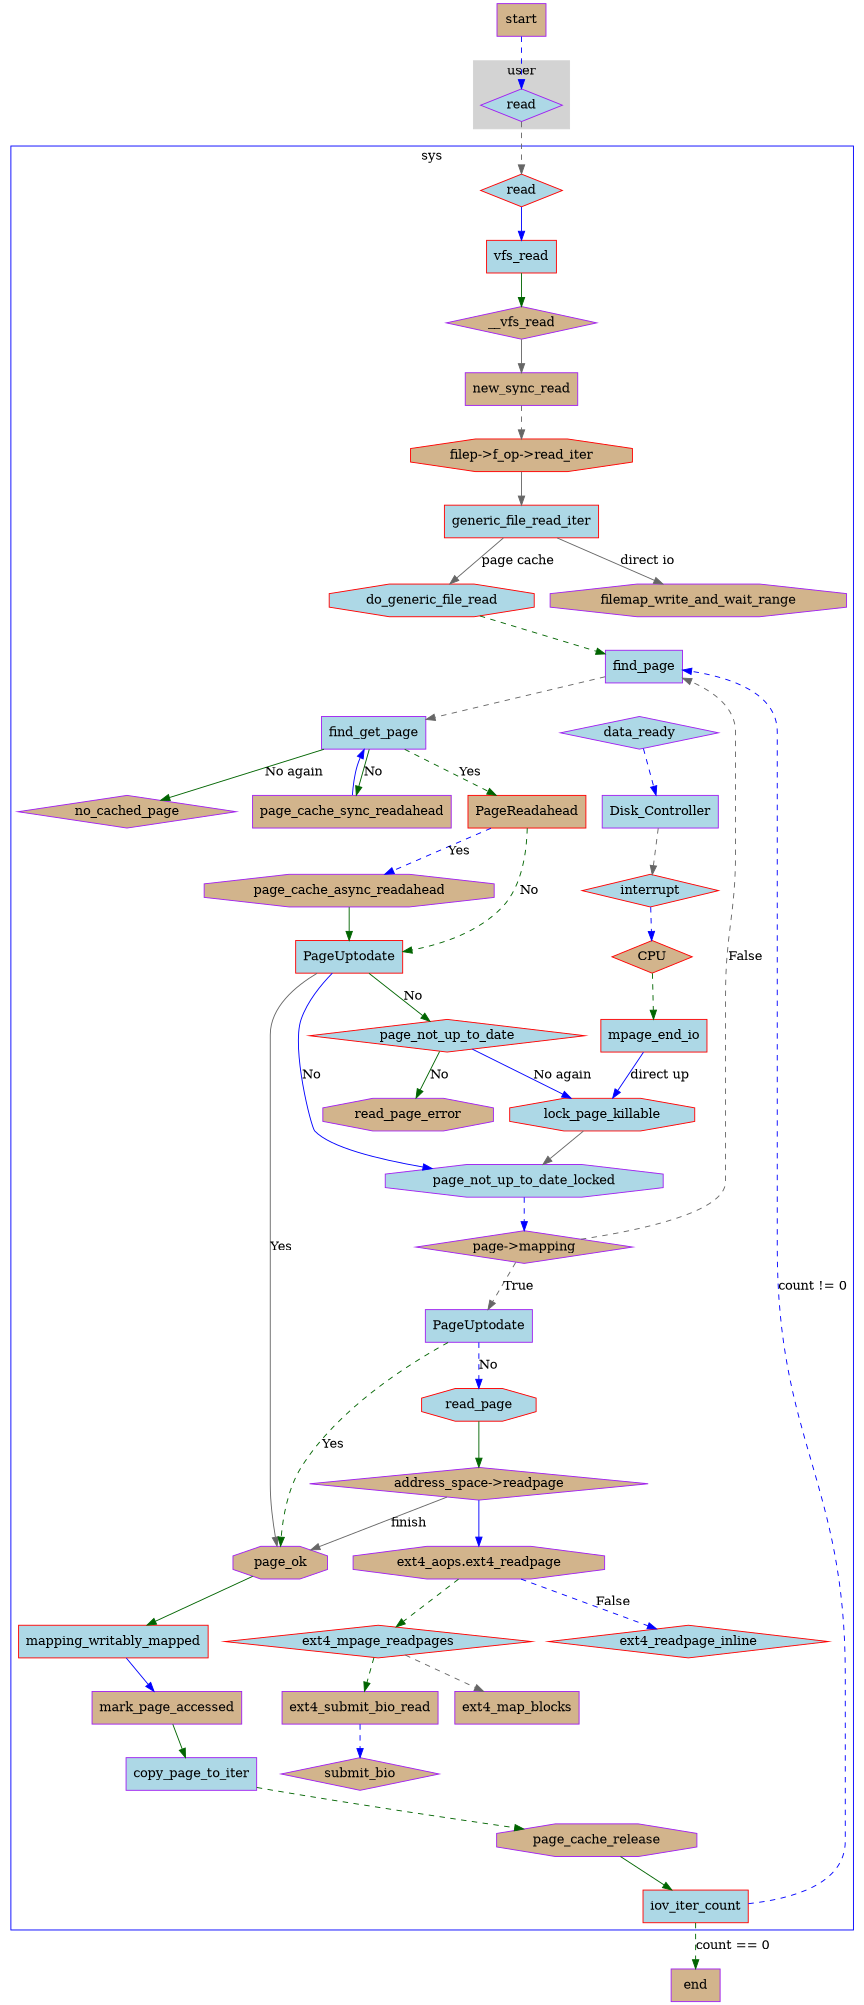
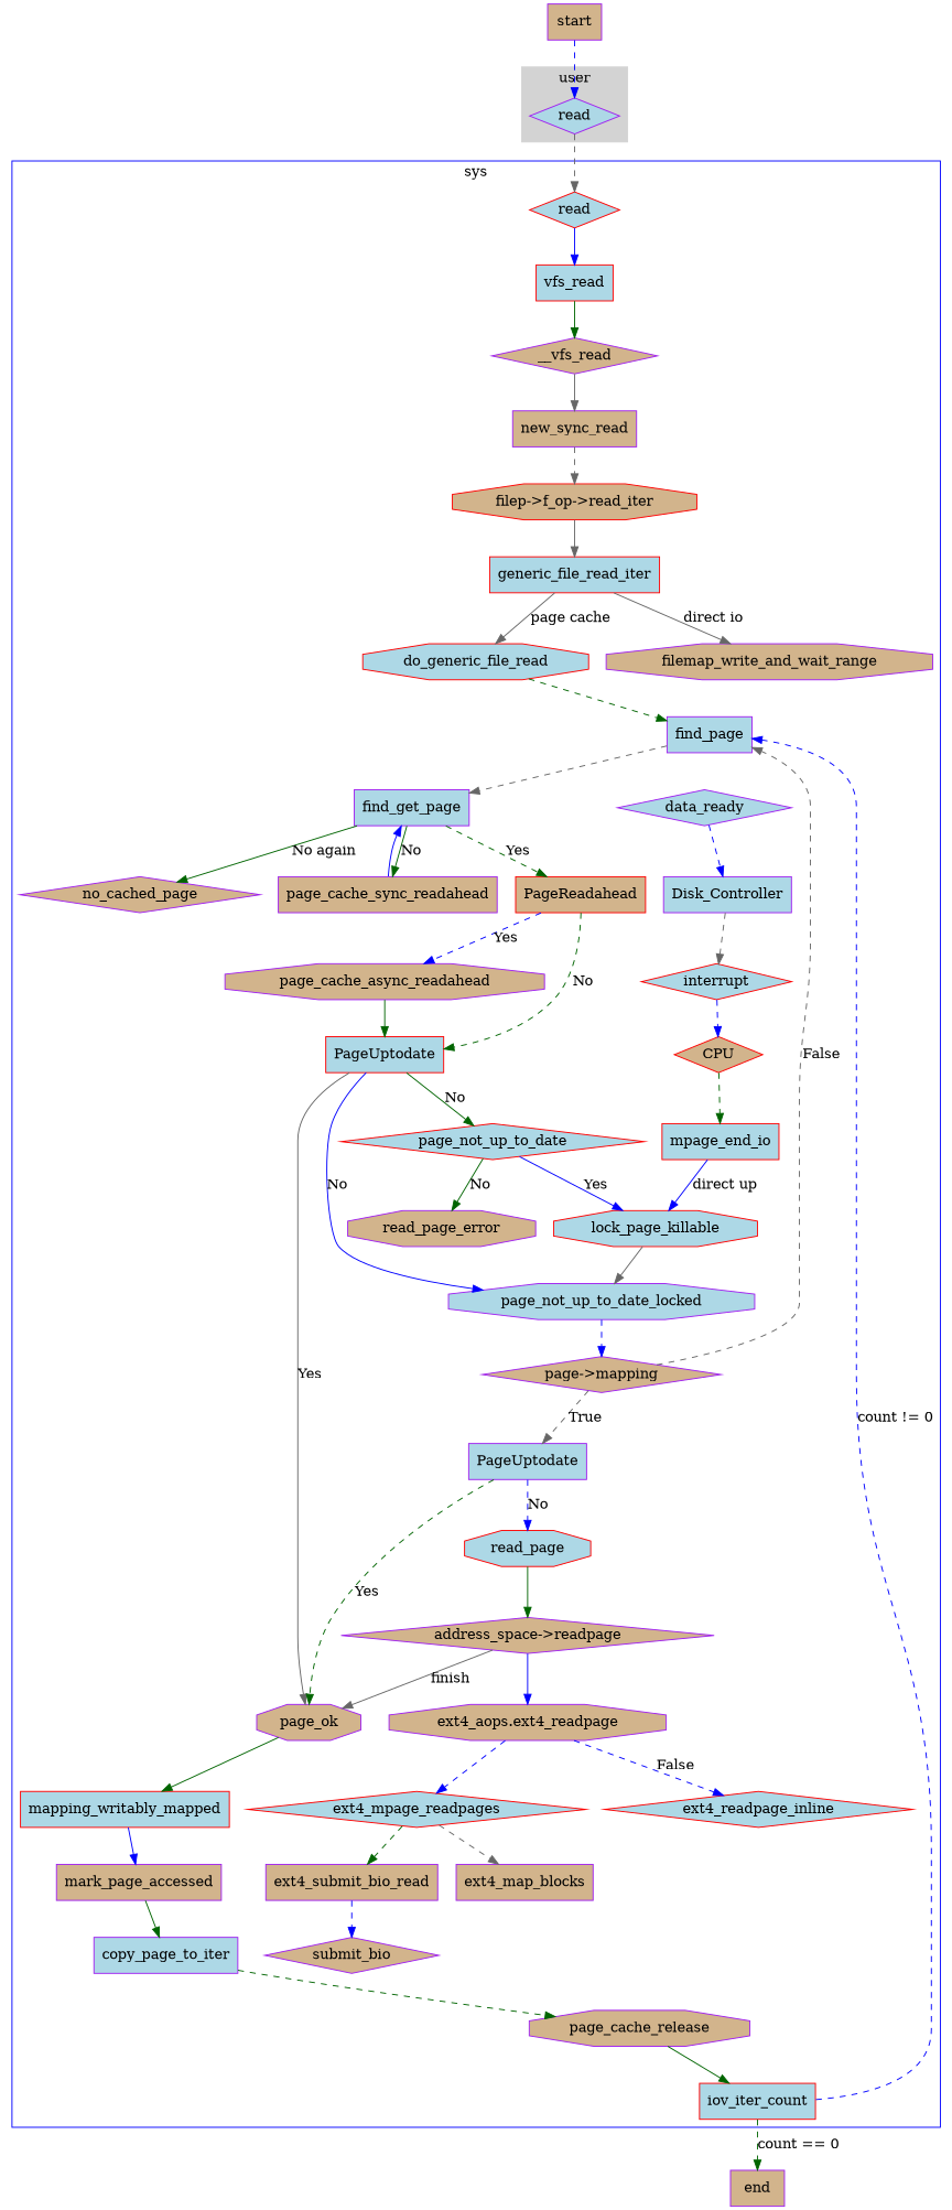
  digraph {
    node [color=purple fillcolor=lightblue shape=box style=filled]
    edge [color=darkgreen style=dashed]
    n1 [color=red label=read shape=diamond]
    n2 [color=red label=vfs_read]
    n3 [fillcolor=tan label=__vfs_read shape=diamond]
    n4 [fillcolor=tan label=new_sync_read]
    n5 [color=red fillcolor=tan label="filep->f_op->read_iter" shape=octagon]
    n6 [color=red label=generic_file_read_iter]
    n7 [color=red label=do_generic_file_read shape=octagon]
    n8 [fillcolor=tan label=filemap_write_and_wait_range shape=octagon]
    find_page
    n10 [label=find_get_page]
    n11 [fillcolor=tan label=page_cache_sync_readahead]
    no_cached_page [fillcolor=tan shape=diamond]
    n13 [color=red fillcolor=tan label=PageReadahead]
    n14 [fillcolor=tan label=page_cache_async_readahead shape=octagon]
    n15 [color=red label=PageUptodate]
    n16 [fillcolor=tan label=page_ok shape=octagon]
    n17 [color=red label=page_not_up_to_date shape=diamond]
    n18 [label=page_not_up_to_date_locked shape=octagon]
    n19 [color=red label=mapping_writably_mapped]
    n20 [color=red label=lock_page_killable shape=octagon]
    read_page_error [fillcolor=tan shape=octagon]
    n22 [fillcolor=tan label="page->mapping" shape=diamond]
    n23 [fillcolor=tan label=mark_page_accessed]
    n24 [label=copy_page_to_iter]
    n25 [fillcolor=tan label=page_cache_release shape=octagon]
    n26 [color=red label=iov_iter_count]
    n27 [label=PageUptodate]
    n28 [color=red label=read_page shape=octagon]
    n29 [fillcolor=tan label="address_space->readpage" shape=diamond]
    n30 [fillcolor=tan label="ext4_aops.ext4_readpage" shape=octagon]
    n31 [color=red label=ext4_readpage_inline shape=diamond]
    n32 [color=red label=ext4_mpage_readpages shape=diamond]
    n33 [fillcolor=tan label=ext4_map_blocks]
    n34 [fillcolor=tan label=ext4_submit_bio_read]
    n35 [fillcolor=tan label=submit_bio shape=diamond]
    n36 [color=red label=mpage_end_io]
    data_ready [shape=diamond]
    Disk_Controller
    interrupt [color=red shape=diamond]
    CPU [color=red fillcolor=tan shape=diamond]
    n41 [label=read shape=diamond]
    end [fillcolor=tan]
    start [fillcolor=tan]
    subgraph cluster_1 {
      color=blue
      label=sys
      n1
      n2
      n3
      n4
      n5
      n6
      n7
      n8
      find_page
      n10
      n11
      no_cached_page
      n13
      n14
      n15
      n16
      n17
      n18
      n19
      n20
      read_page_error
      n22
      n23
      n24
      n25
      n26
      n27
      n28
      n29
      n30
      n31
      n32
      n33
      n34
      n35
      n36
      data_ready
      Disk_Controller
      interrupt
      CPU
    }
    subgraph cluster_2 {
      color=lightgrey
      label=user
      style=filled
      n41
    }
    n1 -> n2 [color=blue style=solid]
    n2 -> n3 [style=solid]
    n3 -> n4 [color=gray40 style=solid]
    n4 -> n5 [color=gray40]
    n5 -> n6 [color=gray40 style=solid]
    n6 -> n7 [color=gray40 label="page cache" style=solid]
    n6 -> n8 [color=gray40 label="direct io" style=solid]
    n7 -> find_page
    find_page -> n10 [color=gray40]
    n10 -> n11 [label=No style=solid]
    n10 -> no_cached_page [label="No again" style=solid]
    n10 -> n13 [label=Yes]
    n11 -> n10 [color=blue style=solid]
    n13 -> n14 [color=blue label=Yes]
    n13 -> n15 [label=No]
    n14 -> n15 [style=solid]
    n15 -> n16 [color=gray40 label=Yes style=solid]
    n15 -> n17 [label=No style=solid]
    n15 -> n18 [color=blue label=No style=solid]
    n16 -> n19 [style=solid]
-   n17 -> n20 [color=blue label="No again" style=solid]
+   n17 -> n20 [color=blue label=Yes style=solid]
    n17 -> read_page_error [label=No style=solid]
    n18 -> n22 [color=blue]
    n19 -> n23 [color=blue style=solid]
    n20 -> n18 [color=gray40 style=solid]
    n22 -> find_page [color=gray40 label=False]
    n22 -> n27 [color=gray40 label=True]
    n23 -> n24 [style=solid]
    n24 -> n25
    n25 -> n26 [style=solid]
    n26 -> find_page [color=blue label="count != 0"]
    n26 -> end [label="count == 0"]
    n27 -> n16 [label=Yes]
    n27 -> n28 [color=blue label=No]
    n28 -> n29 [style=solid]
    n29 -> n16 [color=gray40 label=finish style=solid]
    n29 -> n30 [color=blue style=solid]
    n30 -> n31 [color=blue label=False]
-   n30 -> n32
+   n30 -> n32 [color=blue]
    n32 -> n33 [color=gray40]
    n32 -> n34
    n34 -> n35 [color=blue]
    n36 -> n20 [color=blue label="direct up" style=solid]
    data_ready -> Disk_Controller [color=blue]
    Disk_Controller -> interrupt [color=gray40]
    interrupt -> CPU [color=blue]
    CPU -> n36
    n41 -> n1 [color=gray40]
    start -> n41 [color=blue]
  }
